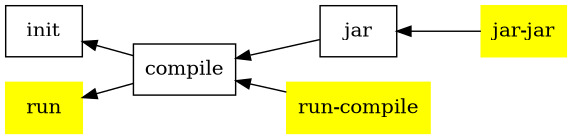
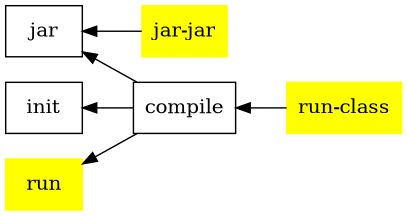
  digraph {
    rankdir=RL
    node [shape=box]
    compile
    init
    run [color=yellow style=filled]
    jar
-   "run-class" [color=yellow style=filled label="run-compile"]
+   "run-class" [color=yellow style=filled]
    n6 [color=yellow label="jar-jar" style=filled]
    compile -> init
    compile -> run
-   jar -> compile
+   compile -> jar
    "run-class" -> compile
    n6 -> jar
  }
